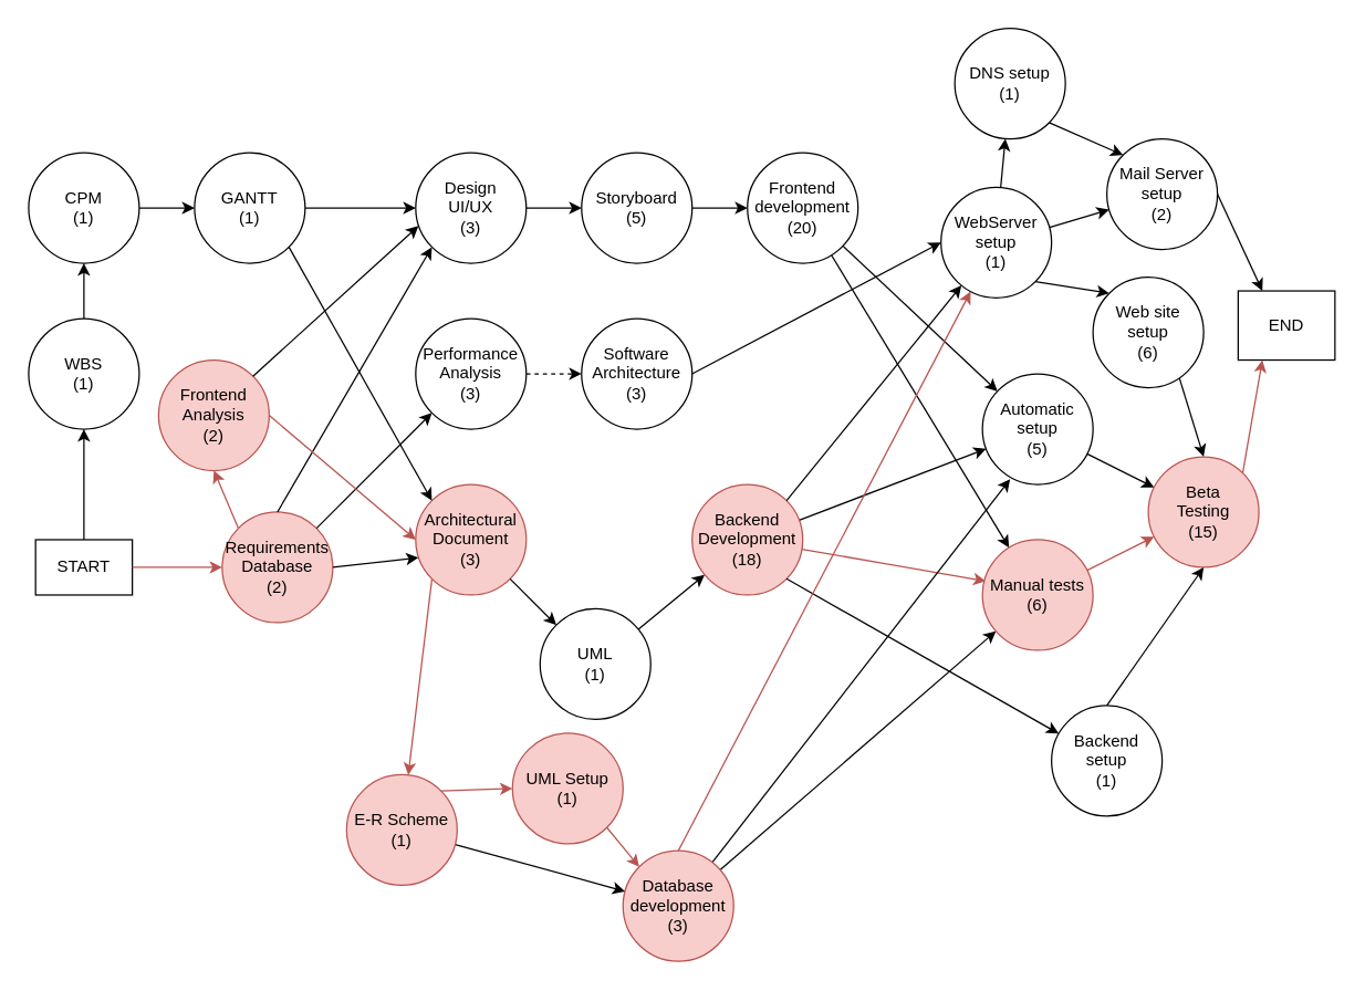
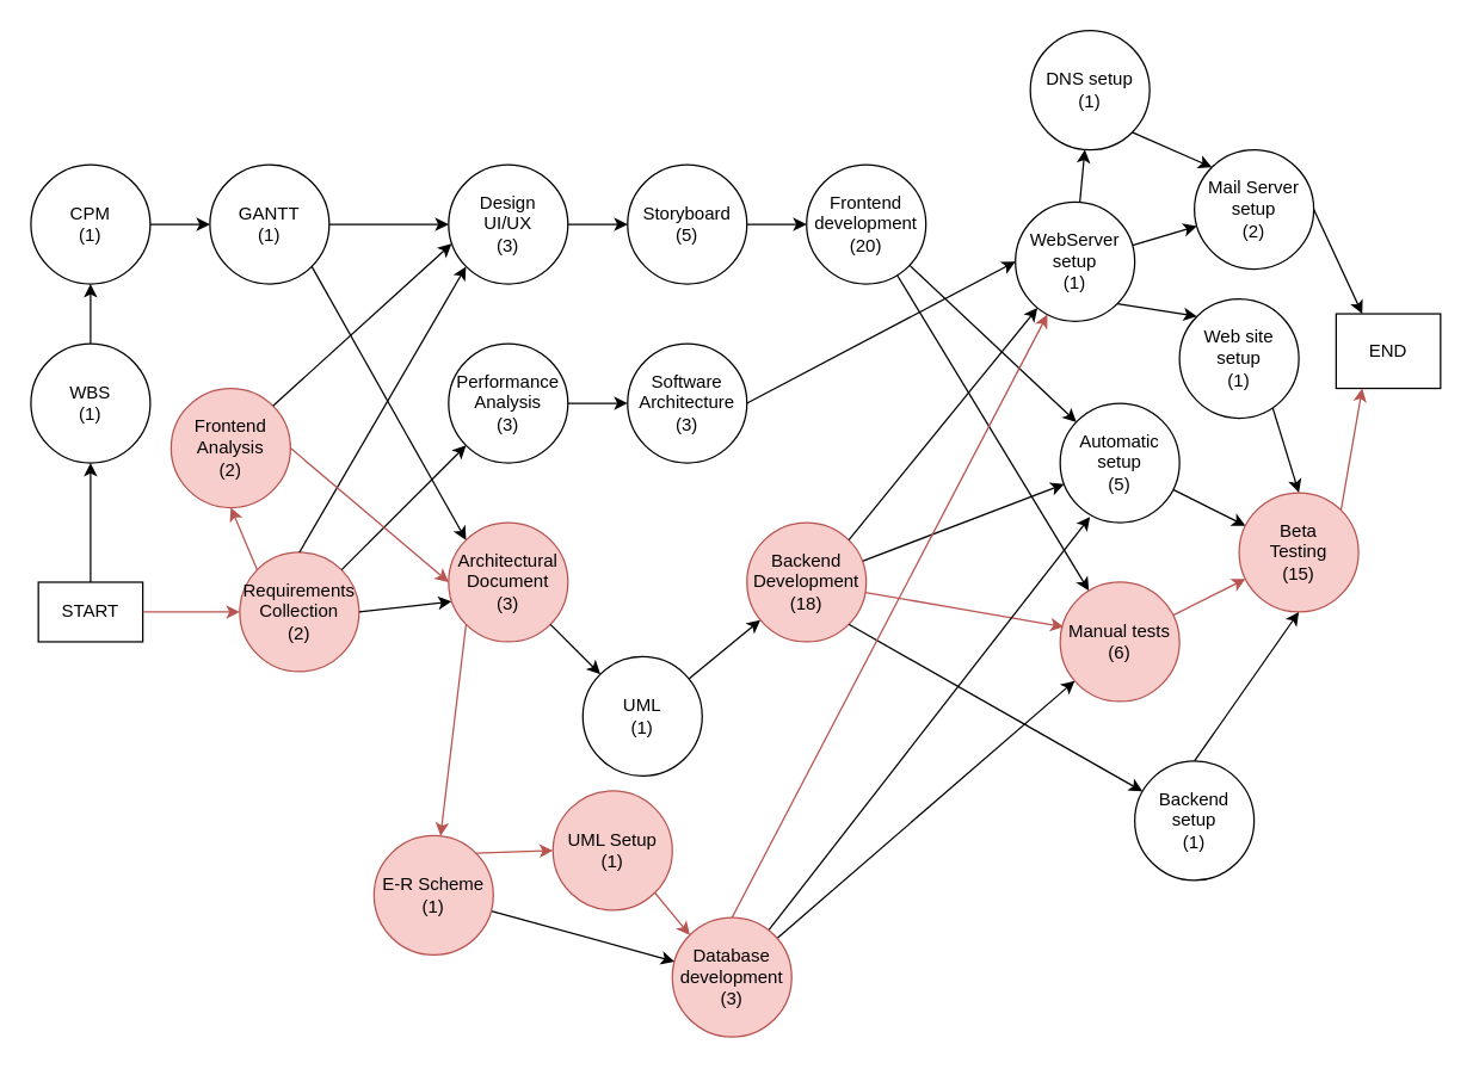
  <mxCell id="0" />
  <mxCell id="1" parent="0" />
  <mxCell id="2" style="edgeStyle=orthogonalEdgeStyle;rounded=0;orthogonalLoop=1;jettySize=auto;html=1;" edge="1" parent="1" source="3" target="5"><mxGeometry relative="1" as="geometry" /></mxCell>
  <mxCell id="3" value="WBS&lt;br&gt;(1)" style="ellipse;whiteSpace=wrap;html=1;aspect=fixed;" vertex="1" parent="1"><mxGeometry x="20" y="230" width="80" height="80" as="geometry" /></mxCell>
  <mxCell id="4" style="edgeStyle=orthogonalEdgeStyle;rounded=0;orthogonalLoop=1;jettySize=auto;html=1;" edge="1" parent="1" source="5" target="7"><mxGeometry relative="1" as="geometry" /></mxCell>
  <mxCell id="5" value="CPM&lt;br&gt;(1)" style="ellipse;whiteSpace=wrap;html=1;aspect=fixed;" vertex="1" parent="1"><mxGeometry x="20" y="110" width="80" height="80" as="geometry" /></mxCell>
  <mxCell id="6" style="edgeStyle=none;rounded=0;orthogonalLoop=1;jettySize=auto;html=1;entryX=0;entryY=0.5;entryDx=0;entryDy=0;" edge="1" parent="1" source="7" target="10"><mxGeometry relative="1" as="geometry"><mxPoint x="180" y="270" as="targetPoint" /></mxGeometry></mxCell>
  <mxCell id="7" value="GANTT&lt;br&gt;(1)" style="ellipse;whiteSpace=wrap;html=1;aspect=fixed;" vertex="1" parent="1"><mxGeometry x="140" y="110" width="80" height="80" as="geometry" /></mxCell>
  <mxCell id="8" value="Frontend Analysis&lt;br&gt;(2)" style="ellipse;whiteSpace=wrap;html=1;aspect=fixed;fillColor=#f8cecc;strokeColor=#b85450;" vertex="1" parent="1"><mxGeometry x="114" y="260" width="80" height="80" as="geometry" /></mxCell>
  <mxCell id="9" style="edgeStyle=none;rounded=0;orthogonalLoop=1;jettySize=auto;html=1;" edge="1" parent="1" source="10" target="12"><mxGeometry relative="1" as="geometry" /></mxCell>
  <mxCell id="10" value="Design&lt;br&gt;UI/UX&lt;br&gt;(3)" style="ellipse;whiteSpace=wrap;html=1;aspect=fixed;" vertex="1" parent="1"><mxGeometry x="300" y="110" width="80" height="80" as="geometry" /></mxCell>
  <mxCell id="11" style="edgeStyle=none;rounded=0;orthogonalLoop=1;jettySize=auto;html=1;" edge="1" parent="1" source="12" target="25"><mxGeometry relative="1" as="geometry" /></mxCell>
  <mxCell id="12" value="Storyboard&lt;br&gt;(5)" style="ellipse;whiteSpace=wrap;html=1;aspect=fixed;" vertex="1" parent="1"><mxGeometry x="420" y="110" width="80" height="80" as="geometry" /></mxCell>
  <mxCell id="13" value="&lt;div&gt;Software Architecture&lt;/div&gt;(3)" style="ellipse;whiteSpace=wrap;html=1;aspect=fixed;" vertex="1" parent="1"><mxGeometry x="420" y="230" width="80" height="80" as="geometry" /></mxCell>
- <mxCell id="14" style="edgeStyle=none;rounded=0;orthogonalLoop=1;jettySize=auto;html=1;dashed=1;" edge="1" parent="1" source="15" target="13"><mxGeometry relative="1" as="geometry" /></mxCell>
+ <mxCell id="14" style="edgeStyle=none;rounded=0;orthogonalLoop=1;jettySize=auto;html=1;" edge="1" parent="1" source="15" target="13"><mxGeometry relative="1" as="geometry" /></mxCell>
  <mxCell id="15" value="Performance Analysis&lt;br&gt;(3)" style="ellipse;whiteSpace=wrap;html=1;aspect=fixed;" vertex="1" parent="1"><mxGeometry x="300" y="230" width="80" height="80" as="geometry" /></mxCell>
  <mxCell id="16" value="Architectural Document&lt;br&gt;(3)" style="ellipse;whiteSpace=wrap;html=1;aspect=fixed;fillColor=#f8cecc;strokeColor=#b85450;" vertex="1" parent="1"><mxGeometry x="300" y="350" width="80" height="80" as="geometry" /></mxCell>
  <mxCell id="17" style="edgeStyle=none;rounded=0;orthogonalLoop=1;jettySize=auto;html=1;" edge="1" parent="1" source="18" target="28"><mxGeometry relative="1" as="geometry" /></mxCell>
  <mxCell id="18" value="UML&lt;br&gt;(1)" style="ellipse;whiteSpace=wrap;html=1;aspect=fixed;" vertex="1" parent="1"><mxGeometry x="390" y="440" width="80" height="80" as="geometry" /></mxCell>
  <mxCell id="19" style="edgeStyle=none;rounded=0;orthogonalLoop=1;jettySize=auto;html=1;exitX=1;exitY=0;exitDx=0;exitDy=0;entryX=0.025;entryY=0.663;entryDx=0;entryDy=0;entryPerimeter=0;" edge="1" parent="1" source="8" target="10"><mxGeometry relative="1" as="geometry"><mxPoint x="208.284" y="281.716" as="sourcePoint" /></mxGeometry></mxCell>
  <mxCell id="20" style="edgeStyle=none;rounded=0;orthogonalLoop=1;jettySize=auto;html=1;exitX=1;exitY=1;exitDx=0;exitDy=0;entryX=0;entryY=0;entryDx=0;entryDy=0;" edge="1" parent="1" source="7" target="16"><mxGeometry relative="1" as="geometry"><mxPoint x="218.825" y="300.374" as="sourcePoint" /><mxPoint x="350" y="320" as="targetPoint" /></mxGeometry></mxCell>
  <mxCell id="21" style="edgeStyle=none;rounded=0;orthogonalLoop=1;jettySize=auto;html=1;" edge="1" parent="1" source="16" target="18"><mxGeometry relative="1" as="geometry" /></mxCell>
  <mxCell id="22" style="edgeStyle=none;rounded=0;orthogonalLoop=1;jettySize=auto;html=1;exitX=0;exitY=1;exitDx=0;exitDy=0;fillColor=#f8cecc;strokeColor=#b85450;" edge="1" parent="1" source="16" target="33"><mxGeometry relative="1" as="geometry"><mxPoint x="320" y="610" as="targetPoint" /></mxGeometry></mxCell>
  <mxCell id="23" style="edgeStyle=none;rounded=0;orthogonalLoop=1;jettySize=auto;html=1;" edge="1" parent="1" source="25" target="35"><mxGeometry relative="1" as="geometry" /></mxCell>
  <mxCell id="24" style="edgeStyle=none;rounded=0;orthogonalLoop=1;jettySize=auto;html=1;" edge="1" parent="1" source="25" target="37"><mxGeometry relative="1" as="geometry" /></mxCell>
  <mxCell id="25" value="&lt;div&gt;&lt;span&gt;Frontend development&lt;/span&gt;&lt;/div&gt;(20)" style="ellipse;whiteSpace=wrap;html=1;aspect=fixed;" vertex="1" parent="1"><mxGeometry x="540" y="110" width="80" height="80" as="geometry" /></mxCell>
  <mxCell id="26" style="edgeStyle=none;rounded=0;orthogonalLoop=1;jettySize=auto;html=1;" edge="1" parent="1" source="28" target="35"><mxGeometry relative="1" as="geometry" /></mxCell>
  <mxCell id="27" style="edgeStyle=none;rounded=0;orthogonalLoop=1;jettySize=auto;html=1;entryX=0.031;entryY=0.375;entryDx=0;entryDy=0;entryPerimeter=0;fillColor=#f8cecc;strokeColor=#b85450;" edge="1" parent="1" source="28" target="37"><mxGeometry relative="1" as="geometry" /></mxCell>
  <mxCell id="28" value="&lt;div&gt;Backend Development&lt;/div&gt;(18)" style="ellipse;whiteSpace=wrap;html=1;aspect=fixed;fillColor=#f8cecc;strokeColor=#b85450;" vertex="1" parent="1"><mxGeometry x="500" y="350" width="80" height="80" as="geometry" /></mxCell>
  <mxCell id="29" style="edgeStyle=none;rounded=0;orthogonalLoop=1;jettySize=auto;html=1;" edge="1" parent="1" source="31" target="37"><mxGeometry relative="1" as="geometry" /></mxCell>
  <mxCell id="30" style="edgeStyle=none;rounded=0;orthogonalLoop=1;jettySize=auto;html=1;entryX=0.25;entryY=0.953;entryDx=0;entryDy=0;entryPerimeter=0;" edge="1" parent="1" source="31" target="35"><mxGeometry relative="1" as="geometry" /></mxCell>
  <mxCell id="31" value="&lt;div&gt;&lt;span&gt;Database development&lt;/span&gt;&lt;br&gt;&lt;/div&gt;(3)" style="ellipse;whiteSpace=wrap;html=1;aspect=fixed;fillColor=#f8cecc;strokeColor=#b85450;" vertex="1" parent="1"><mxGeometry x="450" y="615" width="80" height="80" as="geometry" /></mxCell>
  <mxCell id="32" style="edgeStyle=none;rounded=0;orthogonalLoop=1;jettySize=auto;html=1;" edge="1" parent="1" source="33" target="31"><mxGeometry relative="1" as="geometry" /></mxCell>
  <mxCell id="33" value="E-R Scheme&lt;br&gt;(1)" style="ellipse;whiteSpace=wrap;html=1;aspect=fixed;fillColor=#f8cecc;strokeColor=#b85450;" vertex="1" parent="1"><mxGeometry x="250" y="560" width="80" height="80" as="geometry" /></mxCell>
  <mxCell id="34" style="edgeStyle=none;rounded=0;orthogonalLoop=1;jettySize=auto;html=1;" edge="1" parent="1" source="35" target="41"><mxGeometry relative="1" as="geometry" /></mxCell>
  <mxCell id="35" value="Automatic setup&lt;br&gt;(5)" style="ellipse;whiteSpace=wrap;html=1;aspect=fixed;" vertex="1" parent="1"><mxGeometry x="710" y="270" width="80" height="80" as="geometry" /></mxCell>
  <mxCell id="36" style="edgeStyle=none;rounded=0;orthogonalLoop=1;jettySize=auto;html=1;fillColor=#f8cecc;strokeColor=#b85450;" edge="1" parent="1" source="37" target="41"><mxGeometry relative="1" as="geometry" /></mxCell>
  <mxCell id="37" value="Manual tests&lt;br&gt;(6)" style="ellipse;whiteSpace=wrap;html=1;aspect=fixed;fillColor=#f8cecc;strokeColor=#b85450;" vertex="1" parent="1"><mxGeometry x="710" y="390" width="80" height="80" as="geometry" /></mxCell>
  <mxCell id="38" style="edgeStyle=none;rounded=0;orthogonalLoop=1;jettySize=auto;html=1;exitX=1;exitY=0;exitDx=0;exitDy=0;" edge="1" parent="1" source="28" target="44"><mxGeometry relative="1" as="geometry" /></mxCell>
  <mxCell id="39" style="edgeStyle=none;rounded=0;orthogonalLoop=1;jettySize=auto;html=1;entryX=0;entryY=0;entryDx=0;entryDy=0;exitX=1;exitY=1;exitDx=0;exitDy=0;fillColor=#f8cecc;strokeColor=#b85450;" edge="1" parent="1" source="45" target="31"><mxGeometry relative="1" as="geometry"><mxPoint x="710" y="680" as="sourcePoint" /></mxGeometry></mxCell>
  <mxCell id="40" style="edgeStyle=none;rounded=0;orthogonalLoop=1;jettySize=auto;html=1;exitX=1;exitY=1;exitDx=0;exitDy=0;startArrow=none;" edge="1" parent="1" source="28" target="49"><mxGeometry relative="1" as="geometry"><mxPoint x="659" y="335" as="sourcePoint" /></mxGeometry></mxCell>
  <mxCell id="41" value="Beta&lt;br&gt;Testing&lt;br&gt;(15)" style="ellipse;whiteSpace=wrap;html=1;aspect=fixed;fillColor=#f8cecc;strokeColor=#b85450;" vertex="1" parent="1"><mxGeometry x="830" y="330" width="80" height="80" as="geometry" /></mxCell>
  <mxCell id="42" style="edgeStyle=none;rounded=0;orthogonalLoop=1;jettySize=auto;html=1;" edge="1" parent="1" source="44" target="46"><mxGeometry relative="1" as="geometry" /></mxCell>
  <mxCell id="43" style="edgeStyle=none;rounded=0;orthogonalLoop=1;jettySize=auto;html=1;" edge="1" parent="1" source="44" target="48"><mxGeometry relative="1" as="geometry" /></mxCell>
  <mxCell id="44" value="WebServer setup&lt;br&gt;(1)" style="ellipse;whiteSpace=wrap;html=1;aspect=fixed;" vertex="1" parent="1"><mxGeometry x="680" y="135" width="80" height="80" as="geometry" /></mxCell>
  <mxCell id="45" value="UML Setup&lt;br&gt;(1)" style="ellipse;whiteSpace=wrap;html=1;aspect=fixed;fillColor=#f8cecc;strokeColor=#b85450;" vertex="1" parent="1"><mxGeometry x="370" y="530" width="80" height="80" as="geometry" /></mxCell>
  <mxCell id="46" value="Mail Server setup&lt;br&gt;(2)" style="ellipse;whiteSpace=wrap;html=1;aspect=fixed;" vertex="1" parent="1"><mxGeometry x="800" y="100" width="80" height="80" as="geometry" /></mxCell>
  <mxCell id="47" style="edgeStyle=none;rounded=0;orthogonalLoop=1;jettySize=auto;html=1;exitX=1;exitY=1;exitDx=0;exitDy=0;entryX=0;entryY=0;entryDx=0;entryDy=0;" edge="1" parent="1" source="44" target="53"><mxGeometry relative="1" as="geometry" /></mxCell>
  <mxCell id="48" value="DNS setup&lt;br&gt;(1)" style="ellipse;whiteSpace=wrap;html=1;aspect=fixed;" vertex="1" parent="1"><mxGeometry x="690" y="20" width="80" height="80" as="geometry" /></mxCell>
  <mxCell id="49" value="Backend&lt;br&gt;setup&lt;br&gt;(1)" style="ellipse;whiteSpace=wrap;html=1;aspect=fixed;" vertex="1" parent="1"><mxGeometry x="760" y="510" width="80" height="80" as="geometry" /></mxCell>
  <mxCell id="50" style="edgeStyle=none;rounded=0;orthogonalLoop=1;jettySize=auto;html=1;exitX=0.5;exitY=0;exitDx=0;exitDy=0;fillColor=#f8cecc;strokeColor=#b85450;" edge="1" parent="1" source="31" target="44"><mxGeometry relative="1" as="geometry"><mxPoint x="384.3" y="499.42" as="sourcePoint" /><mxPoint x="515.7" y="420.58" as="targetPoint" /></mxGeometry></mxCell>
  <mxCell id="51" value="" style="endArrow=classic;html=1;rounded=0;exitX=0.5;exitY=0;exitDx=0;exitDy=0;entryX=0.5;entryY=0;entryDx=0;entryDy=0;" edge="1" parent="1" source="53" target="41"><mxGeometry width="50" height="50" relative="1" as="geometry"><mxPoint x="870" y="460" as="sourcePoint" /><mxPoint x="920" y="410" as="targetPoint" /></mxGeometry></mxCell>
  <mxCell id="52" value="" style="endArrow=classic;html=1;rounded=0;exitX=0.5;exitY=0;exitDx=0;exitDy=0;entryX=0.5;entryY=1;entryDx=0;entryDy=0;" edge="1" parent="1" source="49" target="41"><mxGeometry width="50" height="50" relative="1" as="geometry"><mxPoint x="870" y="460" as="sourcePoint" /><mxPoint x="920" y="410" as="targetPoint" /></mxGeometry></mxCell>
- <mxCell id="53" value="Web site setup&lt;br&gt;(6)" style="ellipse;whiteSpace=wrap;html=1;aspect=fixed;" vertex="1" parent="1"><mxGeometry x="790" y="200" width="80" height="80" as="geometry" /></mxCell>
+ <mxCell id="53" value="Web site setup&lt;br&gt;(1)" style="ellipse;whiteSpace=wrap;html=1;aspect=fixed;" vertex="1" parent="1"><mxGeometry x="790" y="200" width="80" height="80" as="geometry" /></mxCell>
  <mxCell id="54" value="START" style="rounded=0;whiteSpace=wrap;html=1;" vertex="1" parent="1"><mxGeometry x="25" y="390" width="70" height="40" as="geometry" /></mxCell>
  <mxCell id="55" value="" style="endArrow=classic;html=1;rounded=0;exitX=0;exitY=0;exitDx=0;exitDy=0;entryX=0.5;entryY=1;entryDx=0;entryDy=0;strokeColor=#b85450;fillColor=#f8cecc;" edge="1" parent="1" source="60" target="8"><mxGeometry width="50" height="50" relative="1" as="geometry"><mxPoint x="400" y="370" as="sourcePoint" /><mxPoint x="450" y="320" as="targetPoint" /></mxGeometry></mxCell>
  <mxCell id="56" value="" style="endArrow=classic;html=1;rounded=0;exitX=0.5;exitY=0;exitDx=0;exitDy=0;entryX=0.5;entryY=1;entryDx=0;entryDy=0;" edge="1" parent="1" source="54" target="3"><mxGeometry width="50" height="50" relative="1" as="geometry"><mxPoint x="400" y="370" as="sourcePoint" /><mxPoint x="450" y="320" as="targetPoint" /></mxGeometry></mxCell>
  <mxCell id="57" value="END" style="rounded=0;whiteSpace=wrap;html=1;" vertex="1" parent="1"><mxGeometry x="895" y="210" width="70" height="50" as="geometry" /></mxCell>
  <mxCell id="58" value="" style="endArrow=classic;html=1;rounded=0;exitX=1;exitY=0;exitDx=0;exitDy=0;entryX=0.25;entryY=1;entryDx=0;entryDy=0;fillColor=#f8cecc;strokeColor=#b85450;" edge="1" parent="1" source="41" target="57"><mxGeometry width="50" height="50" relative="1" as="geometry"><mxPoint x="800" y="370" as="sourcePoint" /><mxPoint x="850" y="320" as="targetPoint" /></mxGeometry></mxCell>
  <mxCell id="59" value="" style="endArrow=classic;html=1;rounded=0;exitX=1;exitY=0.5;exitDx=0;exitDy=0;entryX=0.25;entryY=0;entryDx=0;entryDy=0;" edge="1" parent="1" source="46" target="57"><mxGeometry width="50" height="50" relative="1" as="geometry"><mxPoint x="800" y="370" as="sourcePoint" /><mxPoint x="850" y="320" as="targetPoint" /></mxGeometry></mxCell>
- <mxCell id="60" value="&lt;div&gt;Requirements Database&lt;/div&gt;&lt;div&gt;(2)&lt;br&gt;&lt;/div&gt;" style="ellipse;whiteSpace=wrap;html=1;aspect=fixed;fillColor=#f8cecc;strokeColor=#b85450;" vertex="1" parent="1"><mxGeometry x="160" y="370" width="80" height="80" as="geometry" /></mxCell>
+ <mxCell id="60" value="&lt;div&gt;Requirements Collection&lt;/div&gt;&lt;div&gt;(2)&lt;br&gt;&lt;/div&gt;" style="ellipse;whiteSpace=wrap;html=1;aspect=fixed;fillColor=#f8cecc;strokeColor=#b85450;" vertex="1" parent="1"><mxGeometry x="160" y="370" width="80" height="80" as="geometry" /></mxCell>
  <mxCell id="61" value="" style="endArrow=classic;html=1;rounded=0;exitX=0.5;exitY=0;exitDx=0;exitDy=0;entryX=0;entryY=1;entryDx=0;entryDy=0;" edge="1" parent="1" source="60" target="10"><mxGeometry width="50" height="50" relative="1" as="geometry"><mxPoint x="460" y="370" as="sourcePoint" /><mxPoint x="320" y="190" as="targetPoint" /></mxGeometry></mxCell>
  <mxCell id="62" value="" style="endArrow=classic;html=1;rounded=0;exitX=1;exitY=0.5;exitDx=0;exitDy=0;entryX=0;entryY=0.5;entryDx=0;entryDy=0;fillColor=#f8cecc;strokeColor=#b85450;" edge="1" parent="1" source="54" target="60"><mxGeometry width="50" height="50" relative="1" as="geometry"><mxPoint x="460" y="370" as="sourcePoint" /><mxPoint x="510" y="320" as="targetPoint" /></mxGeometry></mxCell>
  <mxCell id="63" value="" style="endArrow=classic;html=1;rounded=0;exitX=1;exitY=0;exitDx=0;exitDy=0;entryX=0;entryY=1;entryDx=0;entryDy=0;" edge="1" parent="1" source="60" target="15"><mxGeometry width="50" height="50" relative="1" as="geometry"><mxPoint x="460" y="370" as="sourcePoint" /><mxPoint x="510" y="320" as="targetPoint" /></mxGeometry></mxCell>
  <mxCell id="64" value="" style="endArrow=classic;html=1;rounded=0;exitX=1;exitY=0.5;exitDx=0;exitDy=0;entryX=0.026;entryY=0.662;entryDx=0;entryDy=0;entryPerimeter=0;" edge="1" parent="1" source="60" target="16"><mxGeometry width="50" height="50" relative="1" as="geometry"><mxPoint x="460" y="370" as="sourcePoint" /><mxPoint x="510" y="320" as="targetPoint" /></mxGeometry></mxCell>
  <mxCell id="65" value="" style="endArrow=classic;html=1;rounded=0;exitX=1;exitY=0.5;exitDx=0;exitDy=0;entryX=0;entryY=0.5;entryDx=0;entryDy=0;" edge="1" parent="1" source="13" target="44"><mxGeometry width="50" height="50" relative="1" as="geometry"><mxPoint x="460" y="370" as="sourcePoint" /><mxPoint x="510" y="320" as="targetPoint" /></mxGeometry></mxCell>
  <mxCell id="66" value="" style="endArrow=classic;html=1;rounded=0;exitX=1;exitY=0;exitDx=0;exitDy=0;entryX=0;entryY=0.5;entryDx=0;entryDy=0;fillColor=#f8cecc;strokeColor=#b85450;" edge="1" parent="1" source="33" target="45"><mxGeometry width="50" height="50" relative="1" as="geometry"><mxPoint x="460" y="490" as="sourcePoint" /><mxPoint x="510" y="440" as="targetPoint" /></mxGeometry></mxCell>
  <mxCell id="67" value="" style="endArrow=classic;html=1;rounded=0;entryX=0;entryY=0;entryDx=0;entryDy=0;exitX=1;exitY=1;exitDx=0;exitDy=0;" edge="1" parent="1" source="48" target="46"><mxGeometry width="50" height="50" relative="1" as="geometry"><mxPoint x="750" y="50" as="sourcePoint" /><mxPoint x="730" y="60" as="targetPoint" /></mxGeometry></mxCell>
  <mxCell id="68" style="edgeStyle=none;rounded=0;orthogonalLoop=1;jettySize=auto;html=1;exitX=1;exitY=0.5;exitDx=0;exitDy=0;entryX=0;entryY=0.5;entryDx=0;entryDy=0;strokeColor=#b85450;fillColor=#f8cecc;" edge="1" parent="1" source="8" target="16"><mxGeometry relative="1" as="geometry"><mxPoint x="180" y="530" as="sourcePoint" /><mxPoint x="290" y="360" as="targetPoint" /></mxGeometry></mxCell>
